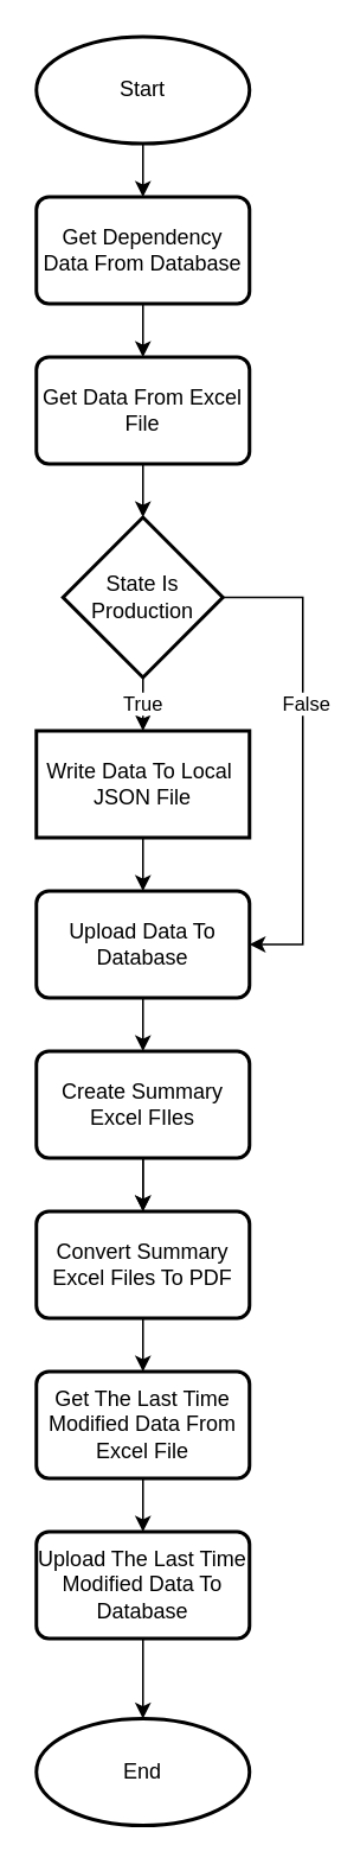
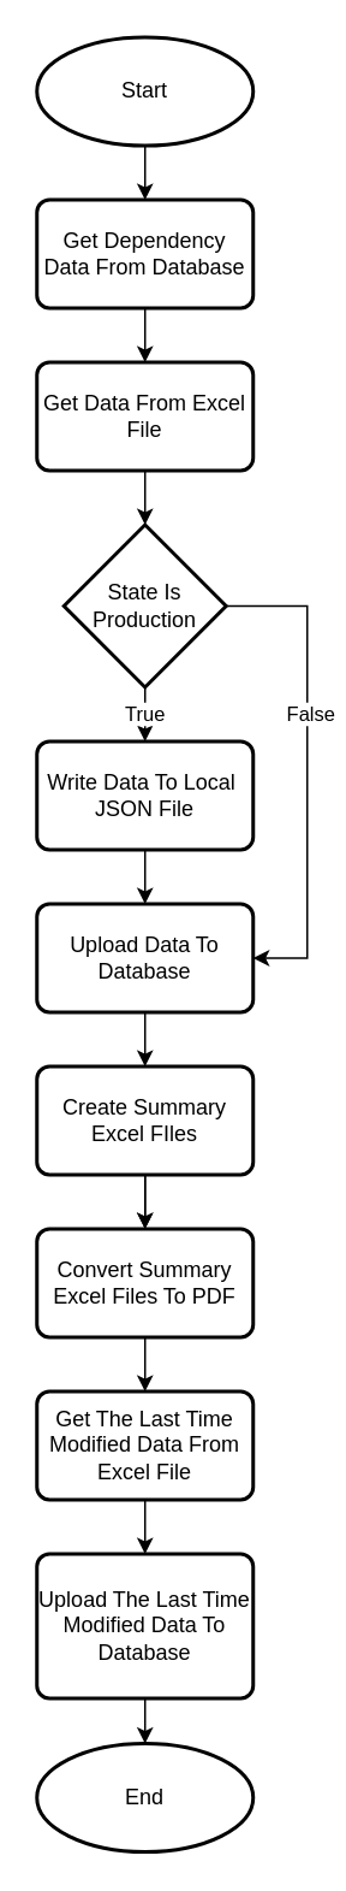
  <mxCell id="0" />
  <mxCell id="1" parent="0" />
  <mxCell id="2" style="edgeStyle=orthogonalEdgeStyle;rounded=0;orthogonalLoop=1;jettySize=auto;html=1;" parent="1" source="3" target="5" edge="1"><mxGeometry relative="1" as="geometry" /></mxCell>
  <mxCell id="3" value="Start" style="strokeWidth=2;html=1;shape=mxgraph.flowchart.start_1;whiteSpace=wrap;" parent="1" vertex="1"><mxGeometry x="20" y="20" width="120" height="60" as="geometry" /></mxCell>
  <mxCell id="4" style="edgeStyle=orthogonalEdgeStyle;rounded=0;orthogonalLoop=1;jettySize=auto;html=1;" parent="1" source="5" target="7" edge="1"><mxGeometry relative="1" as="geometry" /></mxCell>
  <mxCell id="5" value="Get Dependency Data From Database" style="rounded=1;whiteSpace=wrap;html=1;absoluteArcSize=1;arcSize=14;strokeWidth=2;" parent="1" vertex="1"><mxGeometry x="20" y="110" width="120" height="60" as="geometry" /></mxCell>
  <mxCell id="6" style="edgeStyle=orthogonalEdgeStyle;rounded=0;orthogonalLoop=1;jettySize=auto;html=1;" parent="1" source="7" target="11" edge="1"><mxGeometry relative="1" as="geometry" /></mxCell>
  <mxCell id="7" value="Get Data From Excel File" style="rounded=1;whiteSpace=wrap;html=1;absoluteArcSize=1;arcSize=14;strokeWidth=2;" parent="1" vertex="1"><mxGeometry x="20" y="200" width="120" height="60" as="geometry" /></mxCell>
  <mxCell id="8" value="True" style="edgeStyle=orthogonalEdgeStyle;rounded=0;orthogonalLoop=1;jettySize=auto;html=1;" parent="1" source="11" target="13" edge="1"><mxGeometry relative="1" as="geometry"><Array as="points"><mxPoint x="80" y="390" /><mxPoint x="80" y="390" /></Array></mxGeometry></mxCell>
  <mxCell id="9" style="edgeStyle=orthogonalEdgeStyle;rounded=0;orthogonalLoop=1;jettySize=auto;html=1;entryX=1;entryY=0.5;entryDx=0;entryDy=0;" parent="1" source="11" target="15" edge="1"><mxGeometry relative="1" as="geometry"><Array as="points"><mxPoint x="170" y="335" /><mxPoint x="170" y="530" /></Array></mxGeometry></mxCell>
  <mxCell id="10" value="False" style="edgeLabel;html=1;align=center;verticalAlign=middle;resizable=0;points=[];" parent="9" vertex="1" connectable="0"><mxGeometry x="-0.227" y="1" relative="1" as="geometry"><mxPoint as="offset" /></mxGeometry></mxCell>
  <mxCell id="11" value="State Is Production" style="strokeWidth=2;html=1;shape=mxgraph.flowchart.decision;whiteSpace=wrap;" parent="1" vertex="1"><mxGeometry x="35" y="290" width="90" height="90" as="geometry" /></mxCell>
  <mxCell id="12" style="edgeStyle=orthogonalEdgeStyle;rounded=0;orthogonalLoop=1;jettySize=auto;html=1;entryX=0.5;entryY=0;entryDx=0;entryDy=0;" parent="1" source="13" target="15" edge="1"><mxGeometry relative="1" as="geometry" /></mxCell>
- <mxCell id="13" value="Write Data To Local&amp;nbsp; JSON File" style="whiteSpace=wrap;html=1;absoluteArcSize=1;arcSize=14;strokeWidth=2;rounded=0;" parent="1" vertex="1"><mxGeometry x="20" y="410" width="120" height="60" as="geometry" /></mxCell>
+ <mxCell id="13" value="Write Data To Local&amp;nbsp; JSON File" style="rounded=1;whiteSpace=wrap;html=1;absoluteArcSize=1;arcSize=14;strokeWidth=2;" parent="1" vertex="1"><mxGeometry x="20" y="410" width="120" height="60" as="geometry" /></mxCell>
  <mxCell id="14" style="edgeStyle=orthogonalEdgeStyle;rounded=0;orthogonalLoop=1;jettySize=auto;html=1;" parent="1" source="15" target="18" edge="1"><mxGeometry relative="1" as="geometry" /></mxCell>
  <mxCell id="15" value="Upload Data To Database" style="rounded=1;whiteSpace=wrap;html=1;absoluteArcSize=1;arcSize=14;strokeWidth=2;" parent="1" vertex="1"><mxGeometry x="20" y="500" width="120" height="60" as="geometry" /></mxCell>
  <mxCell id="16" style="edgeStyle=orthogonalEdgeStyle;rounded=0;orthogonalLoop=1;jettySize=auto;html=1;" parent="1" source="18" target="20" edge="1"><mxGeometry relative="1" as="geometry" /></mxCell>
  <mxCell id="17" value="" style="edgeStyle=orthogonalEdgeStyle;rounded=0;orthogonalLoop=1;jettySize=auto;html=1;" parent="1" source="18" target="20" edge="1"><mxGeometry relative="1" as="geometry" /></mxCell>
  <mxCell id="18" value="Create Summary Excel FIles" style="rounded=1;whiteSpace=wrap;html=1;absoluteArcSize=1;arcSize=14;strokeWidth=2;" parent="1" vertex="1"><mxGeometry x="20" y="590" width="120" height="60" as="geometry" /></mxCell>
  <mxCell id="19" style="edgeStyle=orthogonalEdgeStyle;rounded=0;orthogonalLoop=1;jettySize=auto;html=1;entryX=0.5;entryY=0;entryDx=0;entryDy=0;" parent="1" source="20" target="22" edge="1"><mxGeometry relative="1" as="geometry" /></mxCell>
  <mxCell id="20" value="Convert Summary Excel Files To PDF" style="rounded=1;whiteSpace=wrap;html=1;absoluteArcSize=1;arcSize=14;strokeWidth=2;" parent="1" vertex="1"><mxGeometry x="20" y="680" width="120" height="60" as="geometry" /></mxCell>
  <mxCell id="21" style="edgeStyle=orthogonalEdgeStyle;rounded=0;orthogonalLoop=1;jettySize=auto;html=1;" parent="1" source="22" target="24" edge="1"><mxGeometry relative="1" as="geometry" /></mxCell>
  <mxCell id="22" value="Get The Last Time Modified Data From Excel File" style="rounded=1;whiteSpace=wrap;html=1;absoluteArcSize=1;arcSize=14;strokeWidth=2;" parent="1" vertex="1"><mxGeometry x="20" y="770" width="120" height="60" as="geometry" /></mxCell>
  <mxCell id="23" style="edgeStyle=orthogonalEdgeStyle;rounded=0;orthogonalLoop=1;jettySize=auto;html=1;" edge="1" parent="1" source="24" target="25"><mxGeometry relative="1" as="geometry" /></mxCell>
- <mxCell id="24" value="Upload The Last Time Modified Data To Database" style="rounded=1;whiteSpace=wrap;html=1;absoluteArcSize=1;arcSize=14;strokeWidth=2;" parent="1" vertex="1"><mxGeometry x="20" y="860" width="120" height="60" as="geometry" /></mxCell>
+ <mxCell id="24" value="Upload The Last Time Modified Data To Database" style="rounded=1;whiteSpace=wrap;html=1;absoluteArcSize=1;arcSize=14;strokeWidth=2;" parent="1" vertex="1"><mxGeometry x="20" y="860" width="120" height="80" as="geometry" /></mxCell>
  <mxCell id="25" value="End" style="strokeWidth=2;html=1;shape=mxgraph.flowchart.start_1;whiteSpace=wrap;" parent="1" vertex="1"><mxGeometry x="20" y="965" width="120" height="60" as="geometry" /></mxCell>
